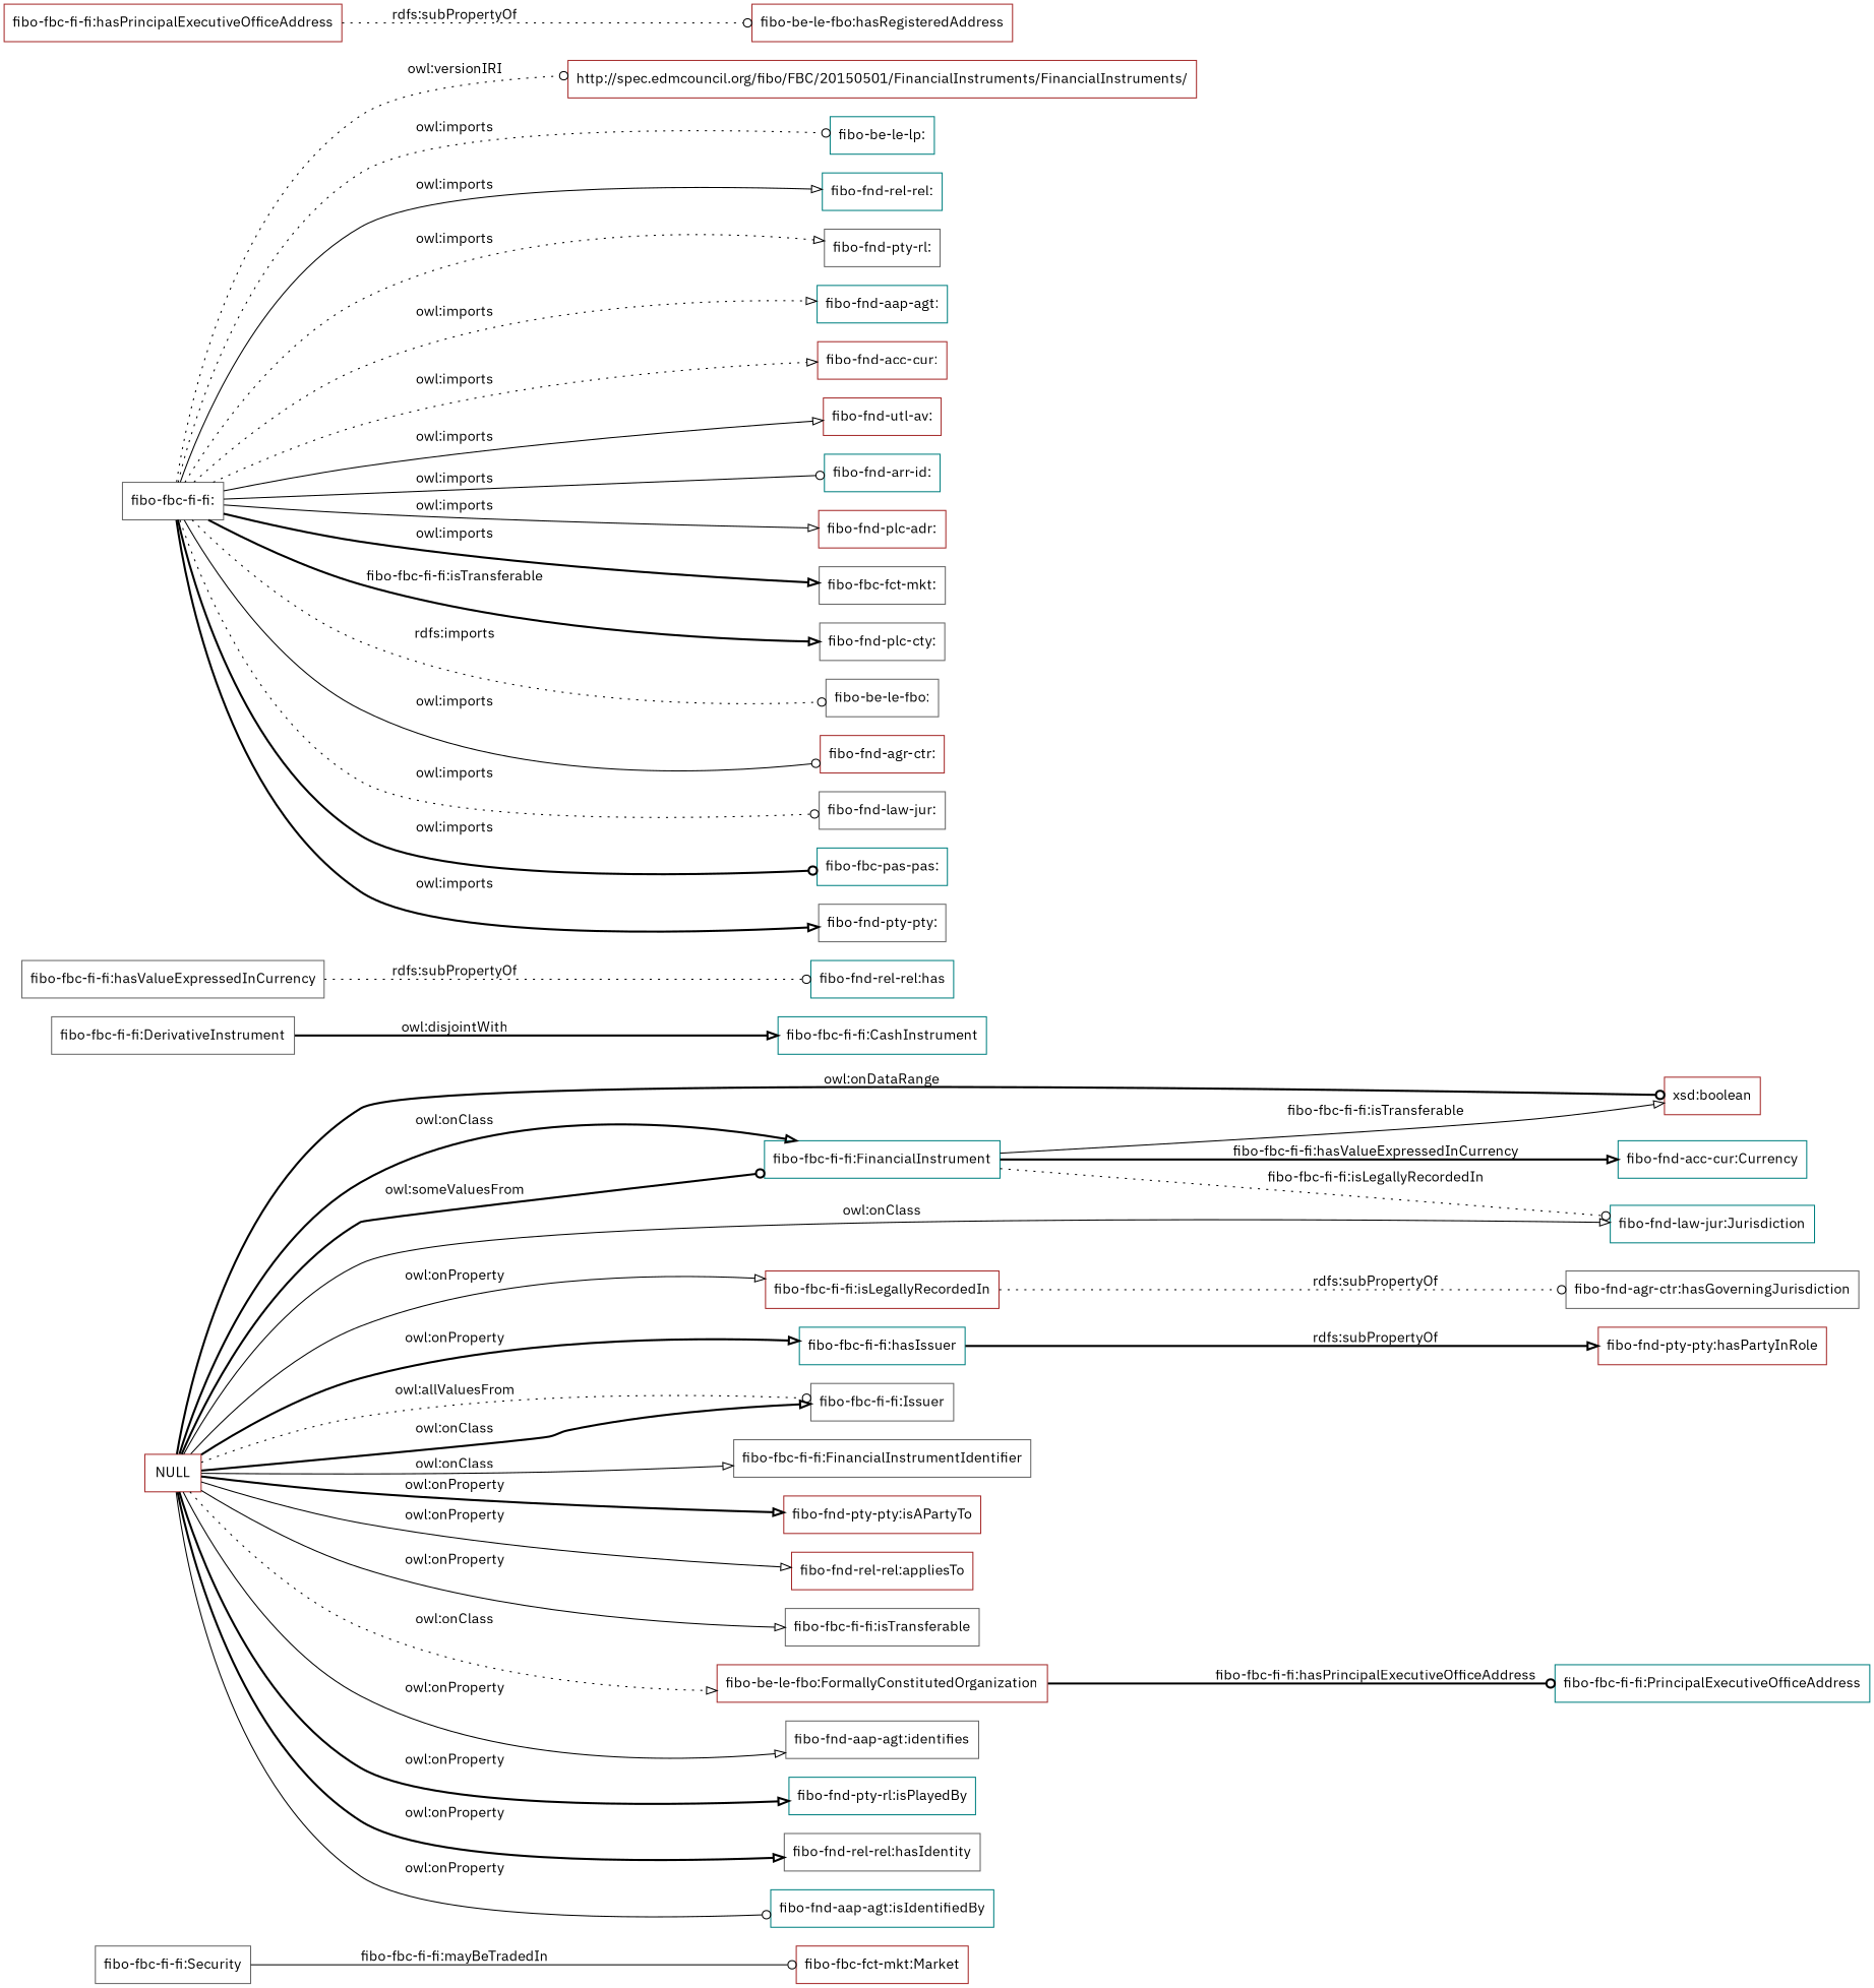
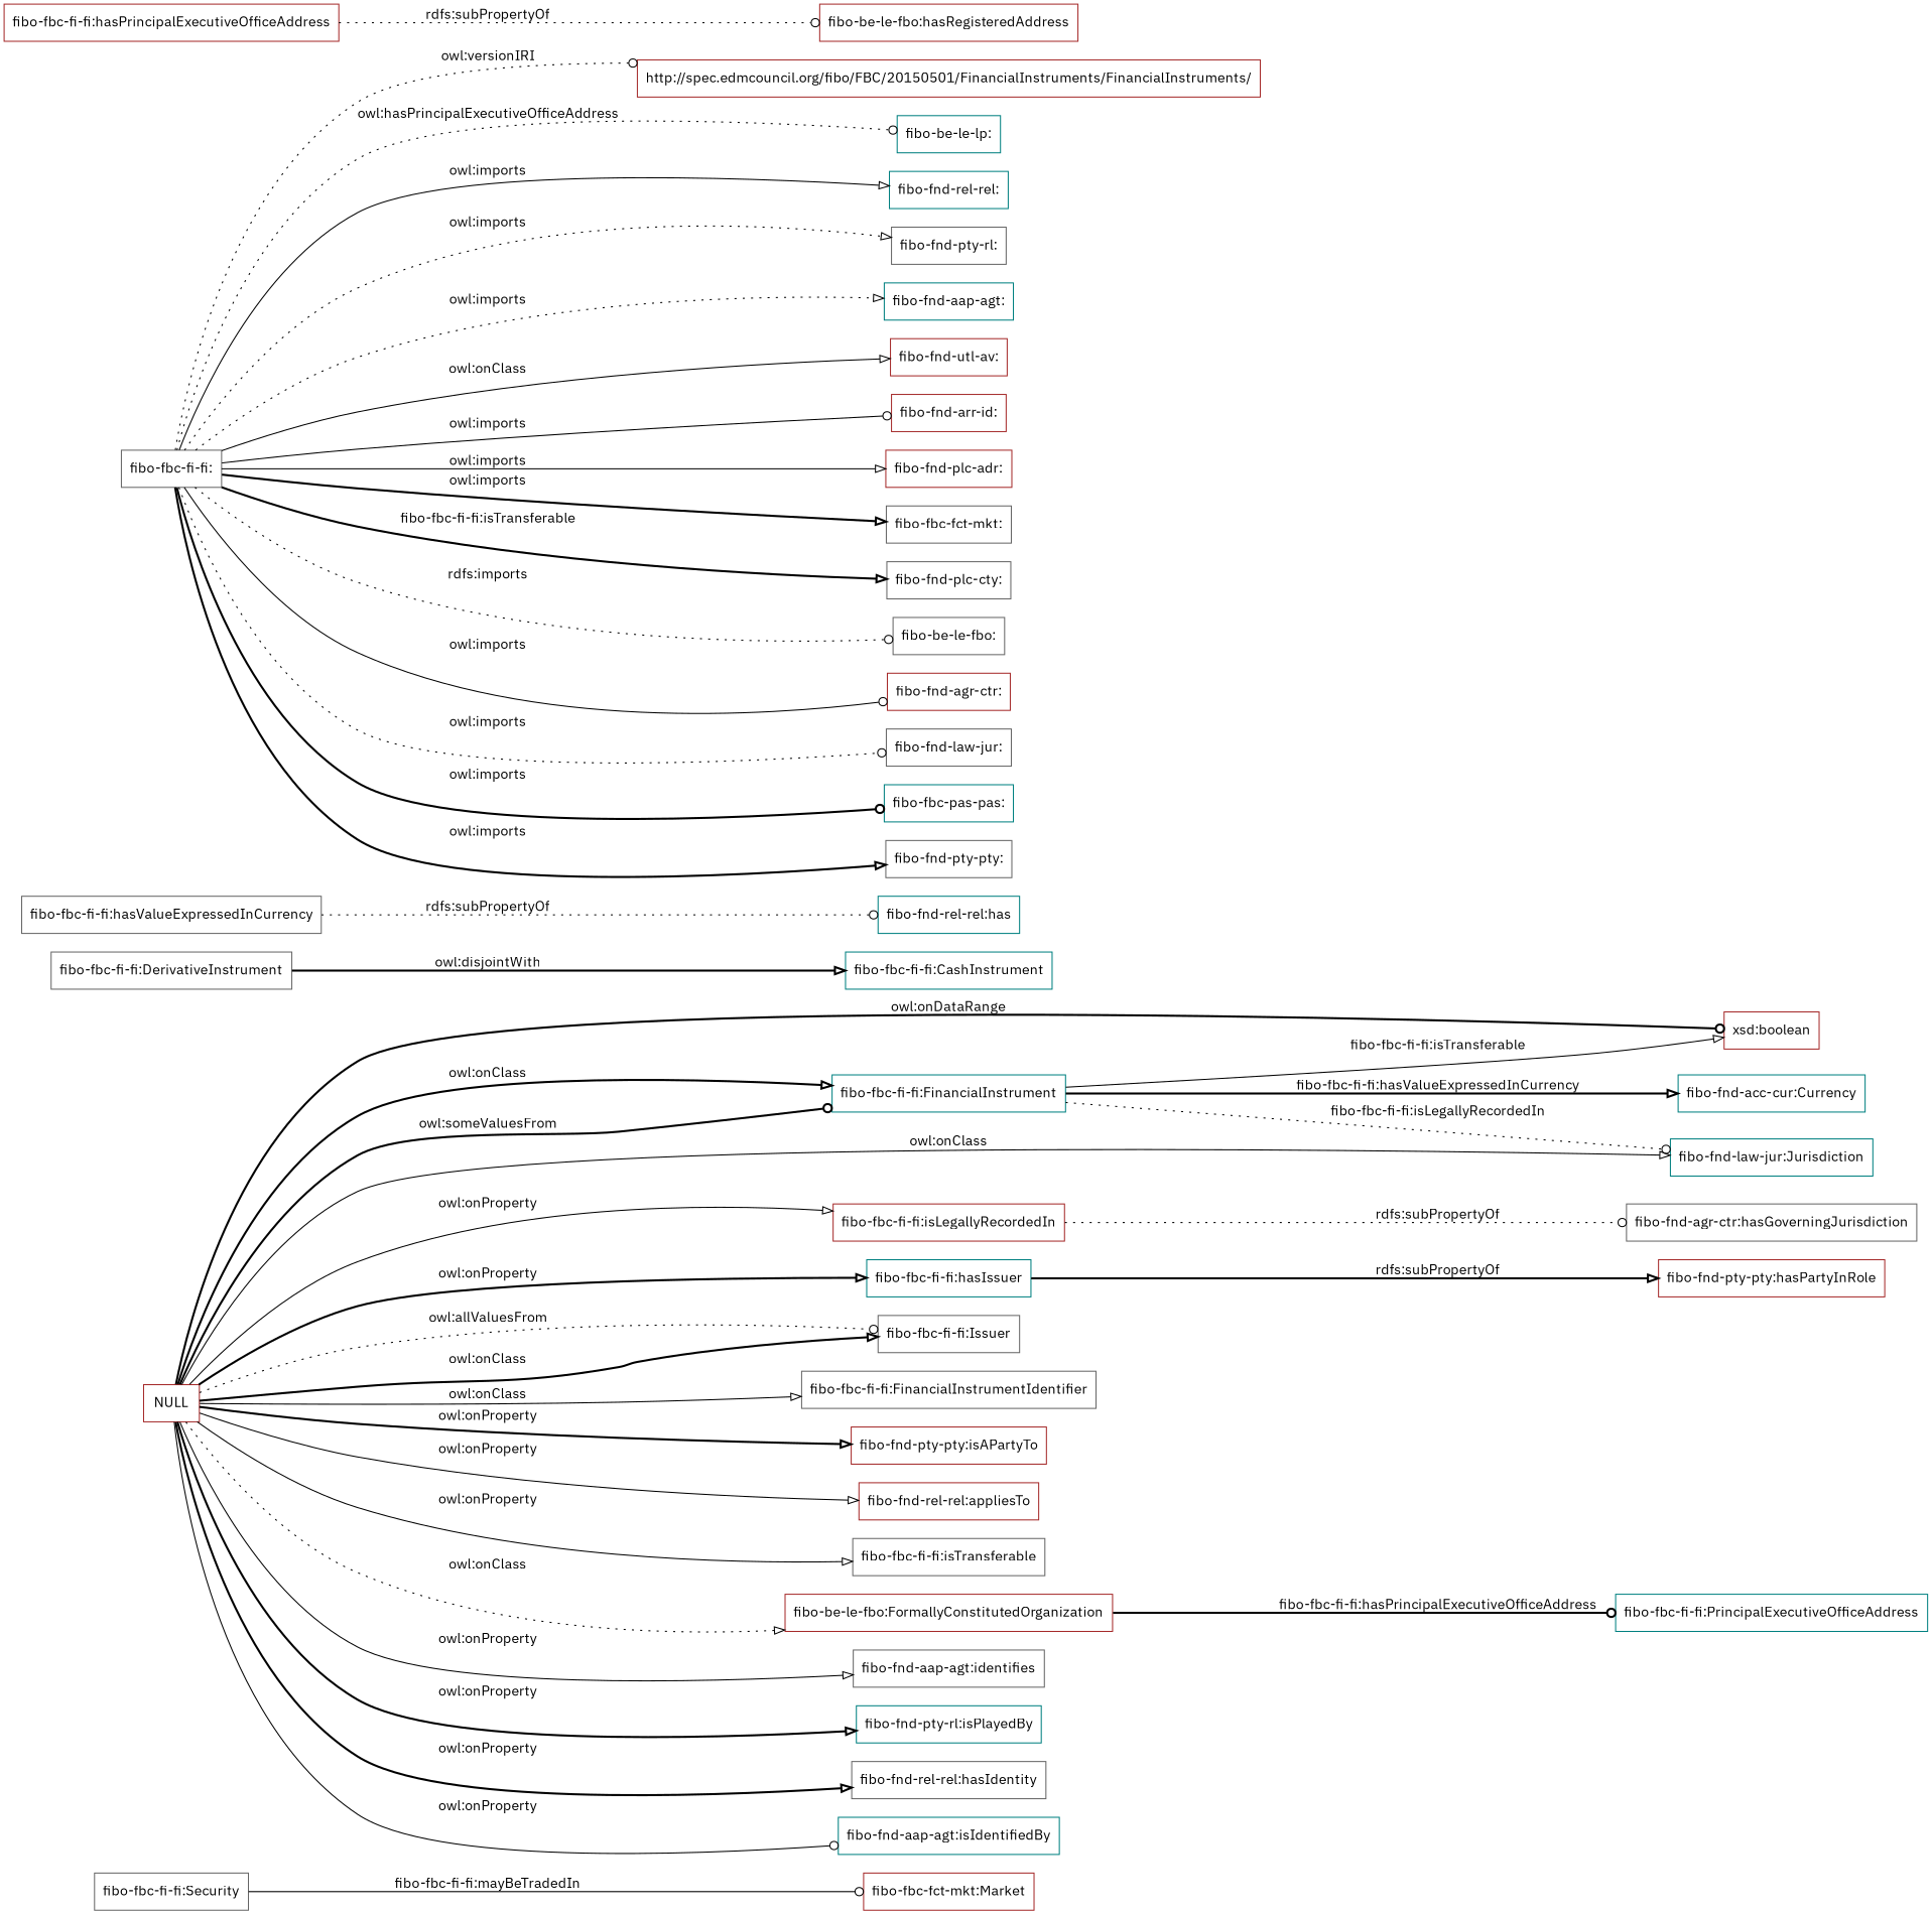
  digraph {
    fontname="IBM Plex Sans"
    rankdir=LR
    node [color=brown fontname="IBM Plex Sans" shape=rectangle]
    edge [arrowhead=onormal fontname="IBM Plex Sans" style=bold]
    "fibo-fbc-fct-mkt:Market"
    "fibo-fbc-fi-fi:Security" [color=gray40]
    "fibo-fbc-fi-fi:FinancialInstrument" [color=teal]
    "fibo-fnd-law-jur:Jurisdiction" [color=teal]
    "xsd:boolean"
    "fibo-fnd-acc-cur:Currency" [color=teal]
    "fibo-fbc-fi-fi:CashInstrument" [color=teal]
    "fibo-fbc-fi-fi:DerivativeInstrument" [color=gray40]
    "fibo-fnd-rel-rel:has" [color=teal]
    "fibo-fbc-fi-fi:hasValueExpressedInCurrency" [color=gray40]
    "fibo-fbc-fi-fi:isLegallyRecordedIn"
    "fibo-fnd-agr-ctr:hasGoverningJurisdiction" [color=gray40]
    "fibo-fbc-fi-fi:hasIssuer" [color=teal]
    "fibo-fnd-pty-pty:hasPartyInRole"
    "http://spec.edmcouncil.org/fibo/FBC/20150501/FinancialInstruments/FinancialInstruments/"
    "fibo-fbc-fi-fi:" [color=gray40]
    "fibo-be-le-lp:" [color=teal]
    "fibo-fnd-rel-rel:" [color=teal]
    "fibo-fnd-pty-rl:" [color=gray40]
    "fibo-fnd-aap-agt:" [color=teal]
-   "fibo-fnd-acc-cur:"
    "fibo-fnd-utl-av:"
-   "fibo-fnd-arr-id:" [color=teal]
+   "fibo-fnd-arr-id:"
    "fibo-fnd-plc-adr:"
    "fibo-fbc-fct-mkt:" [color=gray40]
    "fibo-fnd-plc-cty:" [color=gray40]
    "fibo-be-le-fbo:" [color=gray40]
    "fibo-fnd-agr-ctr:"
    "fibo-fnd-law-jur:" [color=gray40]
    "fibo-fbc-pas-pas:" [color=teal]
    "fibo-fnd-pty-pty:" [color=gray40]
    "fibo-fbc-fi-fi:hasPrincipalExecutiveOfficeAddress"
    "fibo-be-le-fbo:hasRegisteredAddress"
    NULL
    "fibo-fbc-fi-fi:Issuer" [color=gray40]
    "fibo-fbc-fi-fi:FinancialInstrumentIdentifier" [color=gray40]
    "fibo-fnd-pty-pty:isAPartyTo"
    "fibo-fnd-rel-rel:appliesTo"
    "fibo-fbc-fi-fi:isTransferable" [color=gray40]
    "fibo-be-le-fbo:FormallyConstitutedOrganization"
    "fibo-fnd-aap-agt:identifies" [color=gray40]
    "fibo-fnd-pty-rl:isPlayedBy" [color=teal]
    "fibo-fnd-rel-rel:hasIdentity" [color=gray40]
    "fibo-fnd-aap-agt:isIdentifiedBy" [color=teal]
    "fibo-fbc-fi-fi:PrincipalExecutiveOfficeAddress" [color=teal]
    "fibo-fbc-fi-fi:Security" -> "fibo-fbc-fct-mkt:Market" [arrowhead=odot label="fibo-fbc-fi-fi:mayBeTradedIn" style=solid]
    "fibo-fbc-fi-fi:FinancialInstrument" -> "fibo-fnd-law-jur:Jurisdiction" [arrowhead=odot label="fibo-fbc-fi-fi:isLegallyRecordedIn" style=dotted]
    "fibo-fbc-fi-fi:FinancialInstrument" -> "xsd:boolean" [label="fibo-fbc-fi-fi:isTransferable" style=solid]
    "fibo-fbc-fi-fi:FinancialInstrument" -> "fibo-fnd-acc-cur:Currency" [label="fibo-fbc-fi-fi:hasValueExpressedInCurrency"]
    "fibo-fbc-fi-fi:DerivativeInstrument" -> "fibo-fbc-fi-fi:CashInstrument" [label="owl:disjointWith"]
    "fibo-fbc-fi-fi:hasValueExpressedInCurrency" -> "fibo-fnd-rel-rel:has" [arrowhead=odot label="rdfs:subPropertyOf" style=dotted]
    "fibo-fbc-fi-fi:isLegallyRecordedIn" -> "fibo-fnd-agr-ctr:hasGoverningJurisdiction" [arrowhead=odot label="rdfs:subPropertyOf" style=dotted]
    "fibo-fbc-fi-fi:hasIssuer" -> "fibo-fnd-pty-pty:hasPartyInRole" [label="rdfs:subPropertyOf"]
    "fibo-fbc-fi-fi:" -> "http://spec.edmcouncil.org/fibo/FBC/20150501/FinancialInstruments/FinancialInstruments/" [arrowhead=odot label="owl:versionIRI" style=dotted]
-   "fibo-fbc-fi-fi:" -> "fibo-be-le-lp:" [arrowhead=odot label="owl:imports" style=dotted]
+   "fibo-fbc-fi-fi:" -> "fibo-be-le-lp:" [arrowhead=odot label="owl:hasPrincipalExecutiveOfficeAddress" style=dotted]
    "fibo-fbc-fi-fi:" -> "fibo-fnd-rel-rel:" [label="owl:imports" style=solid]
    "fibo-fbc-fi-fi:" -> "fibo-fnd-pty-rl:" [label="owl:imports" style=dotted]
    "fibo-fbc-fi-fi:" -> "fibo-fnd-aap-agt:" [label="owl:imports" style=dotted]
-   "fibo-fbc-fi-fi:" -> "fibo-fnd-acc-cur:" [label="owl:imports" style=dotted]
-   "fibo-fbc-fi-fi:" -> "fibo-fnd-utl-av:" [label="owl:imports" style=solid]
+   "fibo-fbc-fi-fi:" -> "fibo-fnd-utl-av:" [label="owl:onClass" style=solid]
    "fibo-fbc-fi-fi:" -> "fibo-fnd-arr-id:" [arrowhead=odot label="owl:imports" style=solid]
    "fibo-fbc-fi-fi:" -> "fibo-fnd-plc-adr:" [label="owl:imports" style=solid]
    "fibo-fbc-fi-fi:" -> "fibo-fbc-fct-mkt:" [label="owl:imports"]
    "fibo-fbc-fi-fi:" -> "fibo-fnd-plc-cty:" [label="fibo-fbc-fi-fi:isTransferable"]
    "fibo-fbc-fi-fi:" -> "fibo-be-le-fbo:" [arrowhead=odot label="rdfs:imports" style=dotted]
    "fibo-fbc-fi-fi:" -> "fibo-fnd-agr-ctr:" [arrowhead=odot label="owl:imports" style=solid]
    "fibo-fbc-fi-fi:" -> "fibo-fnd-law-jur:" [arrowhead=odot label="owl:imports" style=dotted]
    "fibo-fbc-fi-fi:" -> "fibo-fbc-pas-pas:" [arrowhead=odot label="owl:imports"]
    "fibo-fbc-fi-fi:" -> "fibo-fnd-pty-pty:" [label="owl:imports"]
    "fibo-fbc-fi-fi:hasPrincipalExecutiveOfficeAddress" -> "fibo-be-le-fbo:hasRegisteredAddress" [arrowhead=odot label="rdfs:subPropertyOf" style=dotted]
    NULL -> "fibo-fbc-fi-fi:FinancialInstrument" [arrowhead=odot label="owl:someValuesFrom"]
    NULL -> "fibo-fbc-fi-fi:FinancialInstrument" [label="owl:onClass"]
    NULL -> "fibo-fnd-law-jur:Jurisdiction" [label="owl:onClass" style=solid]
    NULL -> "xsd:boolean" [arrowhead=odot label="owl:onDataRange"]
    NULL -> "fibo-fbc-fi-fi:isLegallyRecordedIn" [label="owl:onProperty" style=solid]
    NULL -> "fibo-fbc-fi-fi:hasIssuer" [label="owl:onProperty"]
    NULL -> "fibo-fbc-fi-fi:Issuer" [arrowhead=odot label="owl:allValuesFrom" style=dotted]
    NULL -> "fibo-fbc-fi-fi:Issuer" [label="owl:onClass"]
    NULL -> "fibo-fbc-fi-fi:FinancialInstrumentIdentifier" [label="owl:onClass" style=solid]
    NULL -> "fibo-fnd-pty-pty:isAPartyTo" [label="owl:onProperty"]
    NULL -> "fibo-fnd-rel-rel:appliesTo" [label="owl:onProperty" style=solid]
    NULL -> "fibo-fbc-fi-fi:isTransferable" [label="owl:onProperty" style=solid]
    NULL -> "fibo-be-le-fbo:FormallyConstitutedOrganization" [label="owl:onClass" style=dotted]
    NULL -> "fibo-fnd-aap-agt:identifies" [label="owl:onProperty" style=solid]
    NULL -> "fibo-fnd-pty-rl:isPlayedBy" [label="owl:onProperty"]
    NULL -> "fibo-fnd-rel-rel:hasIdentity" [label="owl:onProperty"]
    NULL -> "fibo-fnd-aap-agt:isIdentifiedBy" [arrowhead=odot label="owl:onProperty" style=solid]
    "fibo-be-le-fbo:FormallyConstitutedOrganization" -> "fibo-fbc-fi-fi:PrincipalExecutiveOfficeAddress" [arrowhead=odot label="fibo-fbc-fi-fi:hasPrincipalExecutiveOfficeAddress"]
  }
